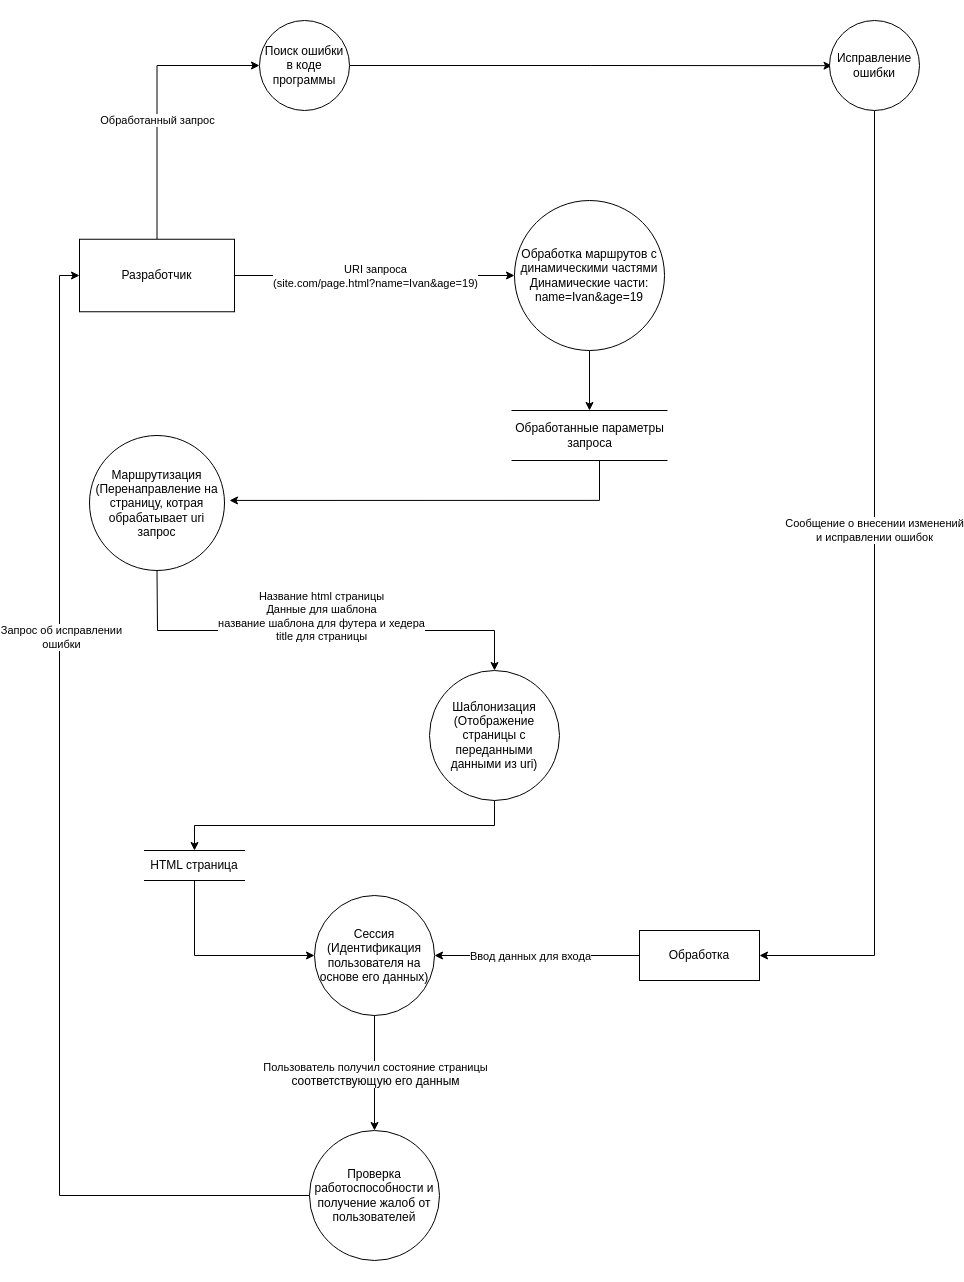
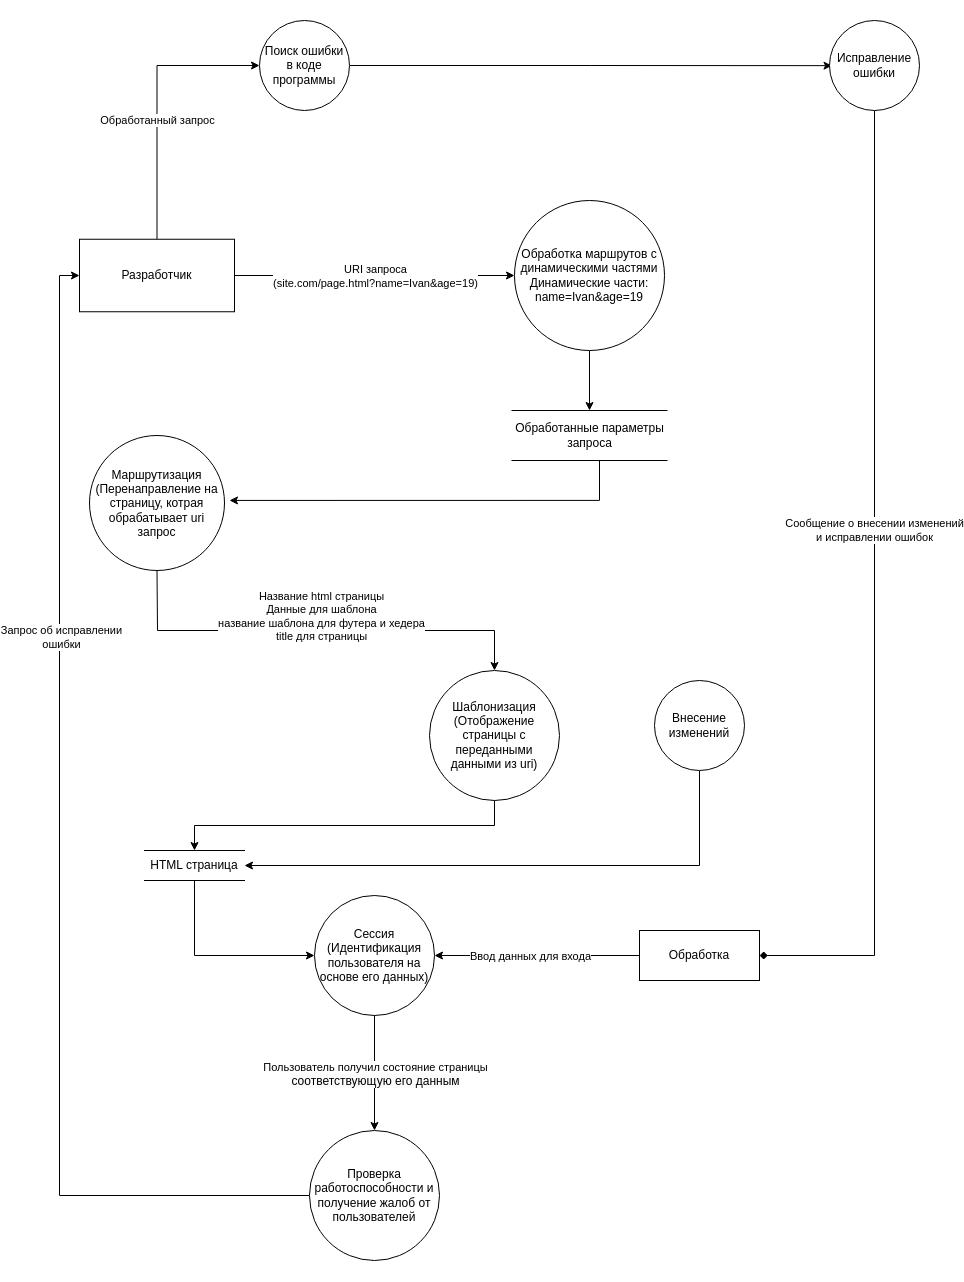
  <mxCell id="0" />
  <mxCell id="1" parent="0" />
  <mxCell id="2" style="edgeStyle=orthogonalEdgeStyle;rounded=0;orthogonalLoop=1;jettySize=auto;html=1;exitX=0.5;exitY=0;exitDx=0;exitDy=0;entryX=0;entryY=0.5;entryDx=0;entryDy=0;" edge="1" parent="1" source="4" target="26"><mxGeometry relative="1" as="geometry"><mxPoint x="120.263" as="targetPoint" y="90" /></mxGeometry></mxCell>
  <mxCell id="3" value="Обработанный запрос" style="edgeLabel;html=1;align=center;verticalAlign=middle;resizable=0;points=[];" vertex="1" connectable="0" parent="2"><mxGeometry x="-0.135" relative="1" as="geometry"><mxPoint as="offset" /></mxGeometry></mxCell>
  <mxCell id="4" value="Разработчик" style="rounded=0;whiteSpace=wrap;html=1;" vertex="1" parent="1"><mxGeometry x="20" y="238.75" width="155" height="72.5" as="geometry" /></mxCell>
  <mxCell id="5" value="Маршрутизация&lt;br&gt;(Перенаправление на страницу, котрая обрабатывает uri&lt;br&gt;запрос" style="ellipse;whiteSpace=wrap;html=1;aspect=fixed;" vertex="1" parent="1"><mxGeometry x="30" y="435" width="135" height="135" as="geometry" /></mxCell>
  <mxCell id="6" style="edgeStyle=orthogonalEdgeStyle;rounded=0;orthogonalLoop=1;jettySize=auto;html=1;exitX=0.5;exitY=1;exitDx=0;exitDy=0;entryX=0.5;entryY=0;entryDx=0;entryDy=0;" edge="1" parent="1" source="7" target="14"><mxGeometry relative="1" as="geometry" /></mxCell>
  <mxCell id="7" value="Шаблонизация&lt;br&gt;(Отображение страницы с переданными данными из uri)" style="ellipse;whiteSpace=wrap;html=1;aspect=fixed;" vertex="1" parent="1"><mxGeometry x="370" y="670" width="130" height="130" as="geometry" /></mxCell>
  <mxCell id="8" style="edgeStyle=orthogonalEdgeStyle;rounded=0;orthogonalLoop=1;jettySize=auto;html=1;exitX=0.5;exitY=1;exitDx=0;exitDy=0;entryX=0.5;entryY=0;entryDx=0;entryDy=0;" edge="1" parent="1" source="9" target="18"><mxGeometry relative="1" as="geometry" /></mxCell>
  <mxCell id="9" value="Обработка маршрутов с динамическими частями&lt;br&gt;Динамические части: name=Ivan&amp;amp;age=19" style="ellipse;whiteSpace=wrap;html=1;aspect=fixed;" vertex="1" parent="1"><mxGeometry x="455" y="200" width="150" height="150" as="geometry" /></mxCell>
  <mxCell id="10" value="Сессия&lt;br&gt;(Идентификация пользователя на основе его данных)" style="ellipse;whiteSpace=wrap;html=1;aspect=fixed;" vertex="1" parent="1"><mxGeometry x="255" y="895" width="120" height="120" as="geometry" /></mxCell>
  <mxCell id="11" value="" style="endArrow=classic;html=1;rounded=0;exitX=0.5;exitY=1;exitDx=0;exitDy=0;entryX=0.5;entryY=0;entryDx=0;entryDy=0;" edge="1" parent="1" source="5" target="7"><mxGeometry relative="1" as="geometry"><mxPoint x="97.5" y="550" as="sourcePoint" /><mxPoint x="425" y="675" as="targetPoint" /><Array as="points"><mxPoint x="98" y="630" /><mxPoint x="435" y="630" /></Array></mxGeometry></mxCell>
  <mxCell id="12" value="Название html страницы&lt;br&gt;Данные для шаблона&lt;br&gt;название шаблона для футера и хедера&lt;br&gt;title для страницы" style="edgeLabel;resizable=0;html=1;;align=center;verticalAlign=middle;" connectable="0" vertex="1" parent="11"><mxGeometry relative="1" as="geometry"><mxPoint x="5" y="-15" as="offset" /></mxGeometry></mxCell>
  <mxCell id="13" style="edgeStyle=orthogonalEdgeStyle;rounded=0;orthogonalLoop=1;jettySize=auto;html=1;exitX=0.5;exitY=1;exitDx=0;exitDy=0;entryX=0;entryY=0.5;entryDx=0;entryDy=0;" edge="1" parent="1" source="14" target="10"><mxGeometry relative="1" as="geometry" /></mxCell>
  <mxCell id="14" value="HTML страница" style="html=1;dashed=0;whiteSpace=wrap;shape=partialRectangle;right=0;left=0;" vertex="1" parent="1"><mxGeometry x="85" y="850" width="100" height="30" as="geometry" /></mxCell>
  <mxCell id="15" value="" style="endArrow=classic;html=1;rounded=0;entryX=0;entryY=0.5;entryDx=0;entryDy=0;exitX=1;exitY=0.5;exitDx=0;exitDy=0;" edge="1" parent="1" source="4" target="9"><mxGeometry relative="1" as="geometry"><mxPoint x="190" y="270" as="sourcePoint" /><mxPoint x="290" y="270" as="targetPoint" /></mxGeometry></mxCell>
  <mxCell id="16" value="URI запроса&lt;br&gt;(site.com/page.html?name=Ivan&amp;amp;age=19)" style="edgeLabel;resizable=0;html=1;;align=center;verticalAlign=middle;" connectable="0" vertex="1" parent="15"><mxGeometry relative="1" as="geometry" /></mxCell>
  <mxCell id="17" style="edgeStyle=orthogonalEdgeStyle;rounded=0;orthogonalLoop=1;jettySize=auto;html=1;exitX=0.5;exitY=1;exitDx=0;exitDy=0;entryX=1.037;entryY=0.481;entryDx=0;entryDy=0;entryPerimeter=0;" edge="1" parent="1" target="5"><mxGeometry relative="1" as="geometry"><Array as="points"><mxPoint x="540" y="500" /></Array><mxPoint x="540.01" y="460" as="sourcePoint" /><mxPoint x="175.01" y="502.5" as="targetPoint" /></mxGeometry></mxCell>
  <mxCell id="18" value="Обработанные параметры запроса" style="html=1;dashed=0;whiteSpace=wrap;shape=partialRectangle;right=0;left=0;" vertex="1" parent="1"><mxGeometry x="452.5" y="410" width="155" height="50" as="geometry" /></mxCell>
  <mxCell id="19" style="edgeStyle=orthogonalEdgeStyle;rounded=0;orthogonalLoop=1;jettySize=auto;html=1;exitX=0;exitY=0.5;exitDx=0;exitDy=0;entryX=1;entryY=0.5;entryDx=0;entryDy=0;" edge="1" parent="1" source="21" target="10"><mxGeometry relative="1" as="geometry" /></mxCell>
  <mxCell id="20" value="Ввод данных для входа" style="edgeLabel;html=1;align=center;verticalAlign=middle;resizable=0;points=[];" vertex="1" connectable="0" parent="19"><mxGeometry x="0.075" relative="1" as="geometry"><mxPoint as="offset" /></mxGeometry></mxCell>
  <mxCell id="21" value="Обработка" style="rounded=0;whiteSpace=wrap;html=1;" vertex="1" parent="1"><mxGeometry x="580" y="930" width="120" height="50" as="geometry" /></mxCell>
  <mxCell id="22" style="edgeStyle=orthogonalEdgeStyle;rounded=0;orthogonalLoop=1;jettySize=auto;html=1;exitX=0;exitY=0.5;exitDx=0;exitDy=0;entryX=0;entryY=0.5;entryDx=0;entryDy=0;" edge="1" parent="1" source="24" target="4"><mxGeometry relative="1" as="geometry" /></mxCell>
  <mxCell id="23" value="Запрос об исправлении&lt;br&gt;ошибки" style="edgeLabel;html=1;align=center;verticalAlign=middle;resizable=0;points=[];" vertex="1" connectable="0" parent="22"><mxGeometry x="0.494" y="-1" relative="1" as="geometry"><mxPoint y="80" as="offset" /></mxGeometry></mxCell>
  <mxCell id="24" value="Проверка работоспособности и получение жалоб от пользователей" style="ellipse;whiteSpace=wrap;html=1;aspect=fixed;" vertex="1" parent="1"><mxGeometry x="250" y="1130" width="130" height="130" as="geometry" /></mxCell>
  <mxCell id="25" style="edgeStyle=orthogonalEdgeStyle;rounded=0;orthogonalLoop=1;jettySize=auto;html=1;exitX=1;exitY=0.5;exitDx=0;exitDy=0;" edge="1" parent="1" source="26"><mxGeometry relative="1" as="geometry"><mxPoint x="772.526" y="65.158" as="targetPoint" /></mxGeometry></mxCell>
  <mxCell id="26" value="Поиск ошибки в коде программы" style="ellipse;whiteSpace=wrap;html=1;aspect=fixed;" vertex="1" parent="1"><mxGeometry x="200" y="20" width="90" height="90" as="geometry" /></mxCell>
- <mxCell id="27" style="edgeStyle=orthogonalEdgeStyle;rounded=0;orthogonalLoop=1;jettySize=auto;html=1;exitX=0.5;exitY=1;exitDx=0;exitDy=0;entryX=1;entryY=0.5;entryDx=0;entryDy=0;" edge="1" parent="1" source="29" target="21"><mxGeometry relative="1" as="geometry" /></mxCell>
+ <mxCell id="27" style="edgeStyle=orthogonalEdgeStyle;rounded=0;orthogonalLoop=1;jettySize=auto;html=1;exitX=0.5;exitY=1;exitDx=0;exitDy=0;entryX=1;entryY=0.5;entryDx=0;entryDy=0;endArrow=diamond;" edge="1" parent="1" source="29" target="21"><mxGeometry relative="1" as="geometry" /></mxCell>
  <mxCell id="28" value="Сообщение о внесении изменений&lt;br&gt;и исправлении ошибок" style="edgeLabel;html=1;align=center;verticalAlign=middle;resizable=0;points=[];" vertex="1" connectable="0" parent="27"><mxGeometry x="-0.128" y="-1" relative="1" as="geometry"><mxPoint as="offset" /></mxGeometry></mxCell>
  <mxCell id="29" value="Исправление ошибки" style="ellipse;whiteSpace=wrap;html=1;aspect=fixed;" vertex="1" parent="1"><mxGeometry x="770" y="20" width="90" height="90" as="geometry" /></mxCell>
+ <mxCell id="30" style="edgeStyle=orthogonalEdgeStyle;rounded=0;orthogonalLoop=1;jettySize=auto;html=1;exitX=0.5;exitY=1;exitDx=0;exitDy=0;entryX=1;entryY=0.5;entryDx=0;entryDy=0;" edge="1" parent="1" source="31" target="14"><mxGeometry relative="1" as="geometry" /></mxCell>
+ <mxCell id="31" value="Внесение изменений" style="ellipse;whiteSpace=wrap;html=1;aspect=fixed;" vertex="1" parent="1"><mxGeometry x="595" y="680" width="90" height="90" as="geometry" /></mxCell>
  <mxCell id="32" value="" style="endArrow=classic;html=1;rounded=0;entryX=0.5;entryY=0;entryDx=0;entryDy=0;exitX=0.5;exitY=1;exitDx=0;exitDy=0;" edge="1" parent="1" source="10" target="24"><mxGeometry relative="1" as="geometry"><mxPoint x="250" y="930" as="sourcePoint" /><mxPoint x="350" y="930" as="targetPoint" /></mxGeometry></mxCell>
  <mxCell id="33" value="Пользователь получил состояние страницы&lt;br style=&quot;border-color: var(--border-color); font-size: 12px; background-color: rgb(251, 251, 251);&quot;&gt;&lt;span style=&quot;font-size: 12px; background-color: rgb(251, 251, 251);&quot;&gt;соответствующую его данным&lt;/span&gt;" style="edgeLabel;resizable=0;html=1;;align=center;verticalAlign=middle;" connectable="0" vertex="1" parent="32"><mxGeometry relative="1" as="geometry" /></mxCell>
